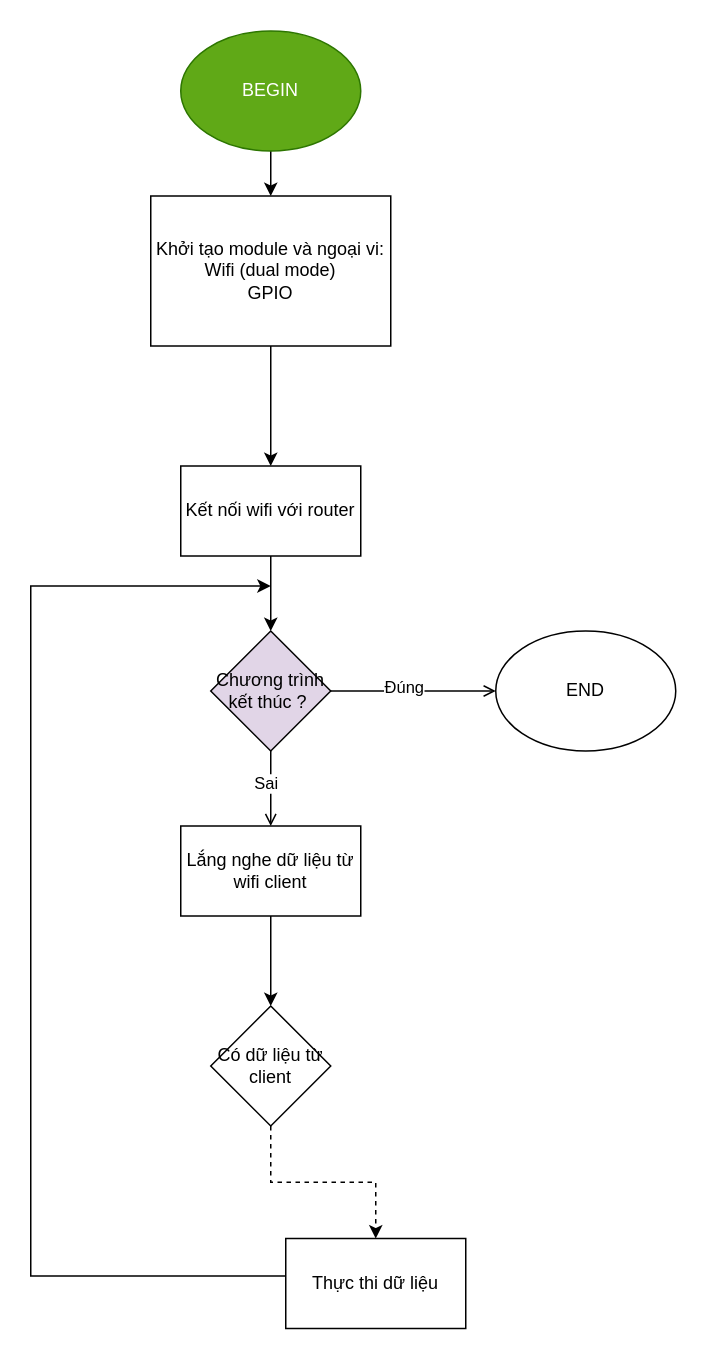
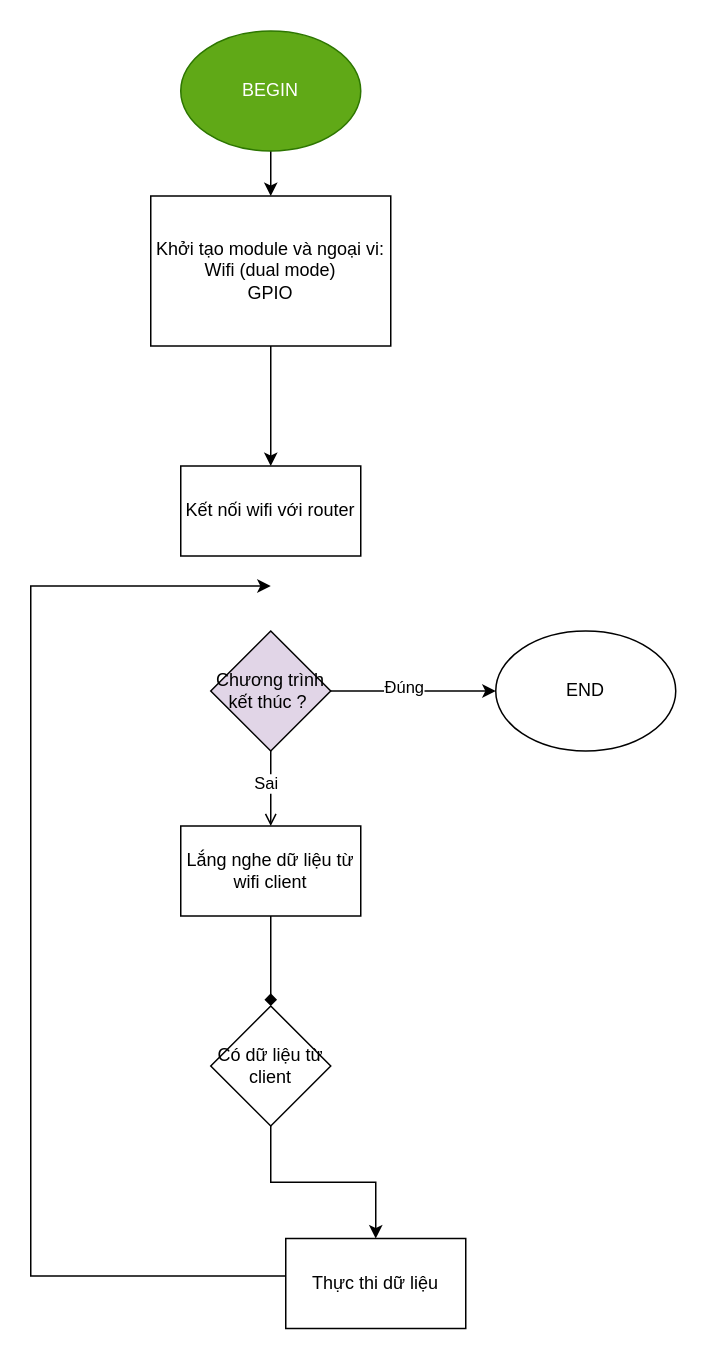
  <mxCell id="0" />
  <mxCell id="1" parent="0" />
  <mxCell id="2" style="edgeStyle=orthogonalEdgeStyle;rounded=0;orthogonalLoop=1;jettySize=auto;html=1;exitX=0.5;exitY=1;exitDx=0;exitDy=0;entryX=0.5;entryY=0;entryDx=0;entryDy=0;" edge="1" parent="1" source="3" target="5"><mxGeometry relative="1" as="geometry" /></mxCell>
  <mxCell id="3" value="BEGIN" style="ellipse;whiteSpace=wrap;html=1;fillColor=#60a917;fontColor=#ffffff;strokeColor=#2D7600;" vertex="1" parent="1"><mxGeometry x="120" y="20" width="120" height="80" as="geometry" /></mxCell>
  <mxCell id="4" style="edgeStyle=orthogonalEdgeStyle;rounded=0;orthogonalLoop=1;jettySize=auto;html=1;exitX=0.5;exitY=1;exitDx=0;exitDy=0;entryX=0.5;entryY=0;entryDx=0;entryDy=0;" edge="1" parent="1" source="5" target="7"><mxGeometry relative="1" as="geometry" /></mxCell>
  <mxCell id="5" value="Khởi tạo module và ngoại vi:&lt;br&gt;Wifi (dual mode)&lt;br&gt;GPIO" style="rounded=0;whiteSpace=wrap;html=1;" vertex="1" parent="1"><mxGeometry x="100" y="130" width="160" height="100" as="geometry" /></mxCell>
- <mxCell id="6" style="edgeStyle=orthogonalEdgeStyle;rounded=0;orthogonalLoop=1;jettySize=auto;html=1;exitX=0.5;exitY=1;exitDx=0;exitDy=0;entryX=0.5;entryY=0;entryDx=0;entryDy=0;" edge="1" parent="1" source="7" target="12"><mxGeometry relative="1" as="geometry" /></mxCell>
  <mxCell id="7" value="Kết nối wifi với router" style="rounded=0;whiteSpace=wrap;html=1;" vertex="1" parent="1"><mxGeometry x="120" y="310" width="120" height="60" as="geometry" /></mxCell>
  <mxCell id="8" style="edgeStyle=orthogonalEdgeStyle;rounded=0;orthogonalLoop=1;jettySize=auto;html=1;exitX=0.5;exitY=1;exitDx=0;exitDy=0;entryX=0.5;entryY=0;entryDx=0;entryDy=0;endArrow=open;" edge="1" parent="1" source="12" target="15"><mxGeometry relative="1" as="geometry" /></mxCell>
  <mxCell id="9" value="Sai" style="edgeLabel;html=1;align=center;verticalAlign=middle;resizable=0;points=[];" vertex="1" connectable="0" parent="8"><mxGeometry x="-0.16" y="-4" relative="1" as="geometry"><mxPoint as="offset" /></mxGeometry></mxCell>
- <mxCell id="10" style="edgeStyle=orthogonalEdgeStyle;rounded=0;orthogonalLoop=1;jettySize=auto;html=1;exitX=1;exitY=0.5;exitDx=0;exitDy=0;entryX=0;entryY=0.5;entryDx=0;entryDy=0;endArrow=open;" edge="1" parent="1" source="12" target="13"><mxGeometry relative="1" as="geometry" /></mxCell>
+ <mxCell id="10" style="edgeStyle=orthogonalEdgeStyle;rounded=0;orthogonalLoop=1;jettySize=auto;html=1;exitX=1;exitY=0.5;exitDx=0;exitDy=0;entryX=0;entryY=0.5;entryDx=0;entryDy=0;" edge="1" parent="1" source="12" target="13"><mxGeometry relative="1" as="geometry" /></mxCell>
  <mxCell id="11" value="Đúng" style="edgeLabel;html=1;align=center;verticalAlign=middle;resizable=0;points=[];" vertex="1" connectable="0" parent="10"><mxGeometry x="-0.127" y="3" relative="1" as="geometry"><mxPoint as="offset" /></mxGeometry></mxCell>
  <mxCell id="12" value="Chương trình kết thúc ?&amp;nbsp;" style="rhombus;whiteSpace=wrap;html=1;fillColor=#e1d5e7;" vertex="1" parent="1"><mxGeometry x="140" y="420" width="80" height="80" as="geometry" /></mxCell>
  <mxCell id="13" value="END" style="ellipse;whiteSpace=wrap;html=1;" vertex="1" parent="1"><mxGeometry x="330" y="420" width="120" height="80" as="geometry" /></mxCell>
- <mxCell id="14" style="edgeStyle=orthogonalEdgeStyle;rounded=0;orthogonalLoop=1;jettySize=auto;html=1;exitX=0.5;exitY=1;exitDx=0;exitDy=0;entryX=0.5;entryY=0;entryDx=0;entryDy=0;" edge="1" parent="1" source="15" target="17"><mxGeometry relative="1" as="geometry" /></mxCell>
+ <mxCell id="14" style="edgeStyle=orthogonalEdgeStyle;rounded=0;orthogonalLoop=1;jettySize=auto;html=1;exitX=0.5;exitY=1;exitDx=0;exitDy=0;entryX=0.5;entryY=0;entryDx=0;entryDy=0;endArrow=diamond;" edge="1" parent="1" source="15" target="17"><mxGeometry relative="1" as="geometry" /></mxCell>
  <mxCell id="15" value="Lắng nghe dữ liệu từ wifi client" style="rounded=0;whiteSpace=wrap;html=1;" vertex="1" parent="1"><mxGeometry x="120" y="550" width="120" height="60" as="geometry" /></mxCell>
- <mxCell id="16" style="edgeStyle=orthogonalEdgeStyle;rounded=0;orthogonalLoop=1;jettySize=auto;html=1;exitX=0.5;exitY=1;exitDx=0;exitDy=0;entryX=0.5;entryY=0;entryDx=0;entryDy=0;dashed=1;" edge="1" parent="1" source="17" target="19"><mxGeometry relative="1" as="geometry" /></mxCell>
+ <mxCell id="16" style="edgeStyle=orthogonalEdgeStyle;rounded=0;orthogonalLoop=1;jettySize=auto;html=1;exitX=0.5;exitY=1;exitDx=0;exitDy=0;entryX=0.5;entryY=0;entryDx=0;entryDy=0;" edge="1" parent="1" source="17" target="19"><mxGeometry relative="1" as="geometry" /></mxCell>
  <mxCell id="17" value="Có dữ liệu từ client" style="rhombus;whiteSpace=wrap;html=1;" vertex="1" parent="1"><mxGeometry x="140" y="670" width="80" height="80" as="geometry" /></mxCell>
  <mxCell id="18" style="edgeStyle=orthogonalEdgeStyle;rounded=0;orthogonalLoop=1;jettySize=auto;html=1;exitX=0;exitY=0.5;exitDx=0;exitDy=0;" edge="1" parent="1" source="19"><mxGeometry relative="1" as="geometry"><mxPoint x="180" y="390" as="targetPoint" /><Array as="points"><mxPoint x="20" y="850" /><mxPoint x="20" y="390" /><mxPoint x="180" y="390" /></Array></mxGeometry></mxCell>
  <mxCell id="19" value="Thực thi dữ liệu" style="rounded=0;whiteSpace=wrap;html=1;" vertex="1" parent="1"><mxGeometry x="190" y="825" width="120" height="60" as="geometry" /></mxCell>
